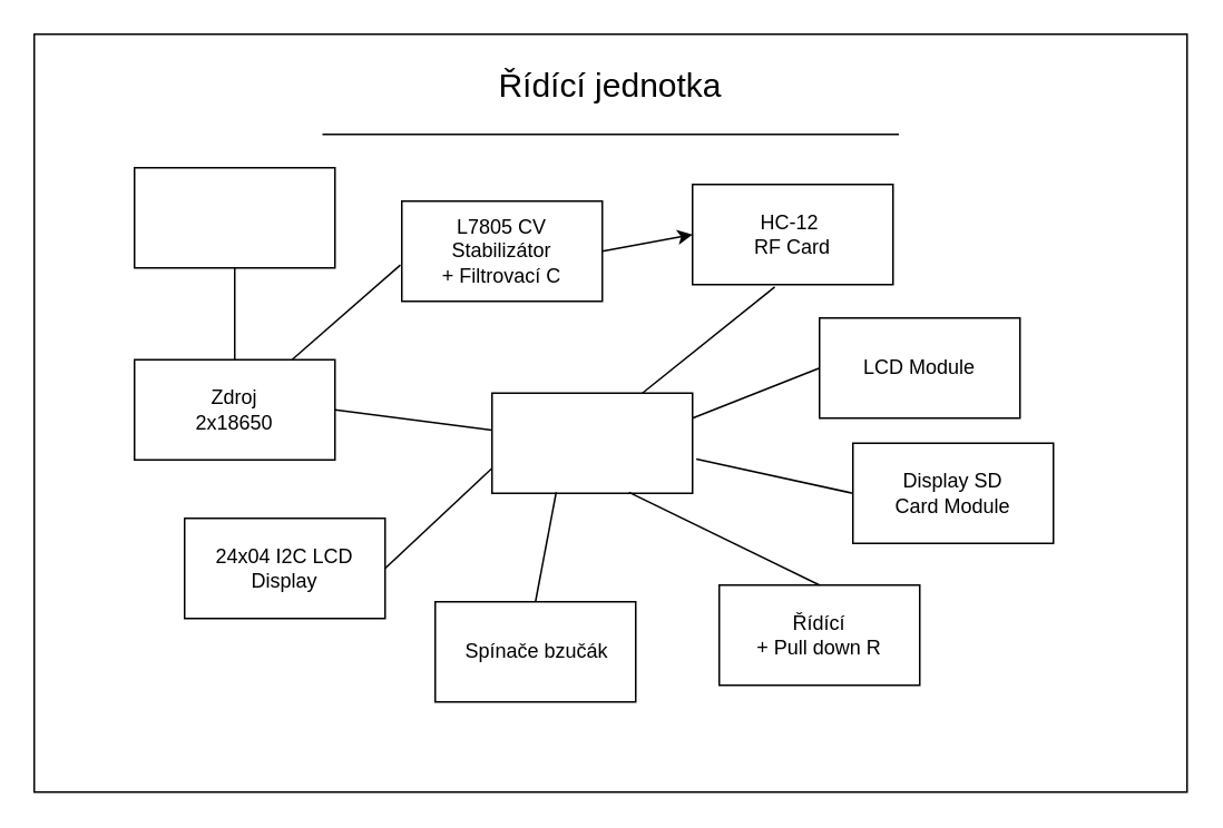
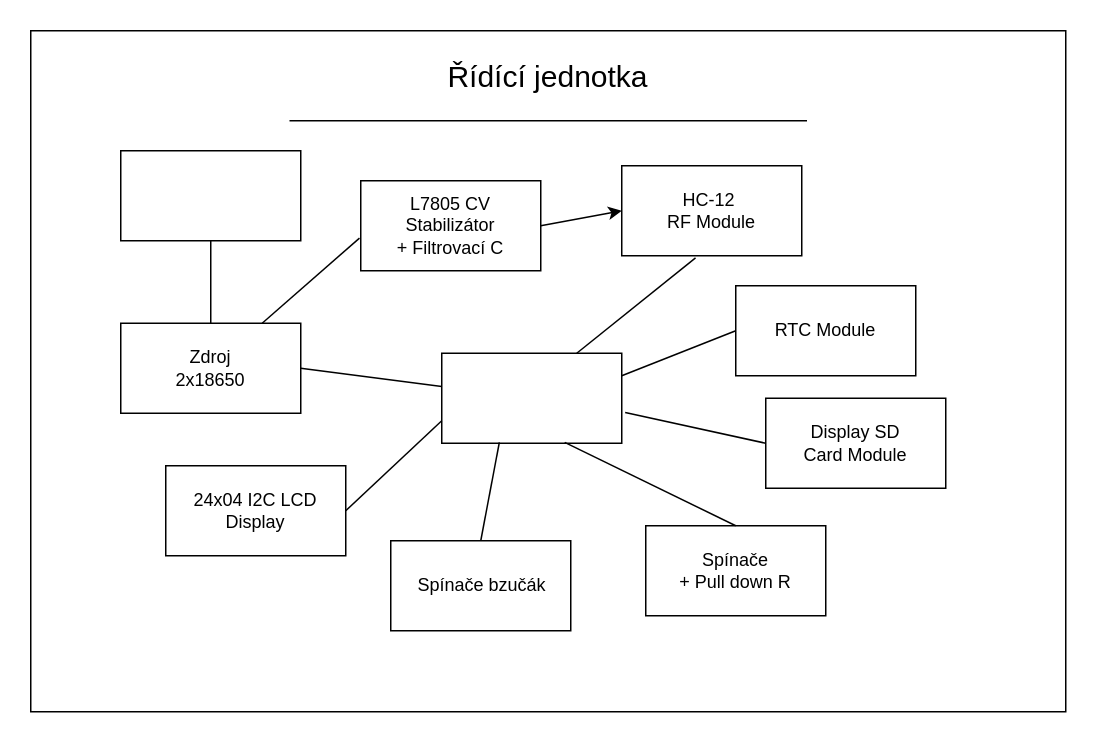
  <mxCell id="0" />
  <mxCell id="1" parent="0" />
  <mxCell id="2" value="" style="rounded=0;whiteSpace=wrap;html=1;" vertex="1" parent="1"><mxGeometry x="20" y="20" width="690" height="454" as="geometry" /></mxCell>
  <mxCell id="3" value="" style="rounded=0;whiteSpace=wrap;html=1;" vertex="1" parent="1"><mxGeometry x="294" y="235" width="120" height="60" as="geometry" /></mxCell>
  <mxCell id="4" value="" style="rounded=0;whiteSpace=wrap;html=1;" vertex="1" parent="1"><mxGeometry x="110" y="310" width="120" height="60" as="geometry" /></mxCell>
  <mxCell id="5" value="24x04 I2C LCD Display" style="text;html=1;strokeColor=none;fillColor=none;align=center;verticalAlign=middle;whiteSpace=wrap;rounded=0;" vertex="1" parent="1"><mxGeometry x="110" y="315" width="120" height="50" as="geometry" /></mxCell>
  <mxCell id="6" value="" style="rounded=0;whiteSpace=wrap;html=1;" vertex="1" parent="1"><mxGeometry x="414" y="110" width="120" height="60" as="geometry" /></mxCell>
- <mxCell id="7" value="HC-12&amp;nbsp;&lt;br&gt;RF Card" style="text;html=1;strokeColor=none;fillColor=none;align=center;verticalAlign=middle;whiteSpace=wrap;rounded=0;" vertex="1" parent="1"><mxGeometry x="414" y="110" width="120" height="60" as="geometry" /></mxCell>
+ <mxCell id="7" value="HC-12&amp;nbsp;&lt;br&gt;RF Module" style="text;html=1;strokeColor=none;fillColor=none;align=center;verticalAlign=middle;whiteSpace=wrap;rounded=0;" vertex="1" parent="1"><mxGeometry x="414" y="110" width="120" height="60" as="geometry" /></mxCell>
  <mxCell id="8" value="" style="rounded=0;whiteSpace=wrap;html=1;" vertex="1" parent="1"><mxGeometry x="490" y="190" width="120" height="60" as="geometry" /></mxCell>
- <mxCell id="9" value="LCD Module" style="text;html=1;strokeColor=none;fillColor=none;align=center;verticalAlign=middle;whiteSpace=wrap;rounded=0;" vertex="1" parent="1"><mxGeometry x="490" y="190" width="120" height="60" as="geometry" /></mxCell>
+ <mxCell id="9" value="RTC Module" style="text;html=1;strokeColor=none;fillColor=none;align=center;verticalAlign=middle;whiteSpace=wrap;rounded=0;" vertex="1" parent="1"><mxGeometry x="490" y="190" width="120" height="60" as="geometry" /></mxCell>
  <mxCell id="10" value="" style="rounded=0;whiteSpace=wrap;html=1;" vertex="1" parent="1"><mxGeometry x="510" y="265" width="120" height="60" as="geometry" /></mxCell>
  <mxCell id="11" value="Display SD &lt;br&gt;Card Module" style="text;html=1;strokeColor=none;fillColor=none;align=center;verticalAlign=middle;whiteSpace=wrap;rounded=0;" vertex="1" parent="1"><mxGeometry x="510" y="270" width="120" height="50" as="geometry" /></mxCell>
  <mxCell id="12" value="" style="rounded=0;whiteSpace=wrap;html=1;" vertex="1" parent="1"><mxGeometry x="240" y="120" width="120" height="60" as="geometry" /></mxCell>
  <mxCell id="13" value="L7805 CV&lt;br&gt;Stabilizátor &lt;br&gt;+ Filtrovací C" style="text;html=1;strokeColor=none;fillColor=none;align=center;verticalAlign=middle;whiteSpace=wrap;rounded=0;" vertex="1" parent="1"><mxGeometry x="240" y="120" width="120" height="60" as="geometry" /></mxCell>
  <mxCell id="14" value="" style="rounded=0;whiteSpace=wrap;html=1;" vertex="1" parent="1"><mxGeometry x="80" y="215" width="120" height="60" as="geometry" /></mxCell>
  <mxCell id="15" value="Zdroj&lt;br&gt;2x18650" style="text;html=1;strokeColor=none;fillColor=none;align=center;verticalAlign=middle;whiteSpace=wrap;rounded=0;" vertex="1" parent="1"><mxGeometry x="80" y="220" width="120" height="50" as="geometry" /></mxCell>
  <mxCell id="16" value="" style="rounded=0;whiteSpace=wrap;html=1;" vertex="1" parent="1"><mxGeometry x="260" y="360" width="120" height="60" as="geometry" /></mxCell>
  <mxCell id="17" value="" style="rounded=0;whiteSpace=wrap;html=1;" vertex="1" parent="1"><mxGeometry x="430" y="350" width="120" height="60" as="geometry" /></mxCell>
- <mxCell id="18" value="Řídící&lt;br&gt;+ Pull down R" style="text;html=1;strokeColor=none;fillColor=none;align=center;verticalAlign=middle;whiteSpace=wrap;rounded=0;" vertex="1" parent="1"><mxGeometry x="430" y="350" width="120" height="60" as="geometry" /></mxCell>
+ <mxCell id="18" value="Spínače&lt;br&gt;+ Pull down R" style="text;html=1;strokeColor=none;fillColor=none;align=center;verticalAlign=middle;whiteSpace=wrap;rounded=0;" vertex="1" parent="1"><mxGeometry x="430" y="350" width="120" height="60" as="geometry" /></mxCell>
  <mxCell id="19" value="Spínače bzučák" style="text;html=1;strokeColor=none;fillColor=none;align=center;verticalAlign=middle;whiteSpace=wrap;rounded=0;" vertex="1" parent="1"><mxGeometry x="266" y="370" width="110" height="40" as="geometry" /></mxCell>
  <mxCell id="20" value="" style="rounded=0;whiteSpace=wrap;html=1;" vertex="1" parent="1"><mxGeometry x="80" y="100" width="120" height="60" as="geometry" /></mxCell>
  <mxCell id="21" value="" style="endArrow=none;html=1;entryX=0.41;entryY=1.023;entryDx=0;entryDy=0;entryPerimeter=0;exitX=0.75;exitY=0;exitDx=0;exitDy=0;" edge="1" parent="1" source="3" target="7"><mxGeometry width="50" height="50" relative="1" as="geometry"><mxPoint x="360" y="230" as="sourcePoint" /><mxPoint x="430" y="180" as="targetPoint" /></mxGeometry></mxCell>
  <mxCell id="22" value="" style="endArrow=none;html=1;entryX=0;entryY=0.5;entryDx=0;entryDy=0;exitX=1;exitY=0.25;exitDx=0;exitDy=0;" edge="1" parent="1" source="3" target="9"><mxGeometry width="50" height="50" relative="1" as="geometry"><mxPoint x="430" y="270" as="sourcePoint" /><mxPoint x="480" y="220" as="targetPoint" /></mxGeometry></mxCell>
  <mxCell id="23" value="" style="endArrow=none;html=1;exitX=1.019;exitY=0.659;exitDx=0;exitDy=0;exitPerimeter=0;entryX=0;entryY=0.5;entryDx=0;entryDy=0;" edge="1" parent="1" source="3" target="11"><mxGeometry width="50" height="50" relative="1" as="geometry"><mxPoint x="450" y="320" as="sourcePoint" /><mxPoint x="500" y="270" as="targetPoint" /></mxGeometry></mxCell>
  <mxCell id="24" value="" style="endArrow=none;html=1;entryX=0.5;entryY=1;entryDx=0;entryDy=0;exitX=0.5;exitY=0;exitDx=0;exitDy=0;" edge="1" parent="1" source="14" target="20"><mxGeometry width="50" height="50" relative="1" as="geometry"><mxPoint x="210" y="250" as="sourcePoint" /><mxPoint x="260" y="200" as="targetPoint" /></mxGeometry></mxCell>
  <mxCell id="25" value="" style="endArrow=none;html=1;exitX=1;exitY=0.5;exitDx=0;exitDy=0;" edge="1" parent="1" source="15" target="3"><mxGeometry width="50" height="50" relative="1" as="geometry"><mxPoint x="230" y="280" as="sourcePoint" /><mxPoint x="280" y="230" as="targetPoint" /></mxGeometry></mxCell>
  <mxCell id="26" value="" style="endArrow=none;html=1;entryX=-0.007;entryY=0.637;entryDx=0;entryDy=0;entryPerimeter=0;" edge="1" parent="1" source="14" target="13"><mxGeometry width="50" height="50" relative="1" as="geometry"><mxPoint x="250" y="220" as="sourcePoint" /><mxPoint x="270" y="170" as="targetPoint" /></mxGeometry></mxCell>
  <mxCell id="27" value="" style="endArrow=classic;html=1;exitX=1;exitY=0.5;exitDx=0;exitDy=0;entryX=0;entryY=0.5;entryDx=0;entryDy=0;" edge="1" parent="1" source="13" target="7"><mxGeometry width="50" height="50" relative="1" as="geometry"><mxPoint x="400" y="190" as="sourcePoint" /><mxPoint x="450" y="140" as="targetPoint" /></mxGeometry></mxCell>
  <mxCell id="28" value="" style="endArrow=none;html=1;entryX=0;entryY=0.75;entryDx=0;entryDy=0;exitX=1;exitY=0.5;exitDx=0;exitDy=0;" edge="1" parent="1" source="5" target="3"><mxGeometry width="50" height="50" relative="1" as="geometry"><mxPoint x="250" y="350" as="sourcePoint" /><mxPoint x="300" y="300" as="targetPoint" /></mxGeometry></mxCell>
  <mxCell id="29" value="" style="endArrow=none;html=1;entryX=0.32;entryY=0.99;entryDx=0;entryDy=0;entryPerimeter=0;exitX=0.5;exitY=0;exitDx=0;exitDy=0;" edge="1" parent="1" source="16" target="3"><mxGeometry width="50" height="50" relative="1" as="geometry"><mxPoint x="320" y="360" as="sourcePoint" /><mxPoint x="370" y="310" as="targetPoint" /></mxGeometry></mxCell>
  <mxCell id="30" value="" style="endArrow=none;html=1;entryX=0.683;entryY=0.99;entryDx=0;entryDy=0;entryPerimeter=0;exitX=0.5;exitY=0;exitDx=0;exitDy=0;" edge="1" parent="1" source="18" target="3"><mxGeometry width="50" height="50" relative="1" as="geometry"><mxPoint x="380" y="350" as="sourcePoint" /><mxPoint x="430" y="300" as="targetPoint" /></mxGeometry></mxCell>
  <mxCell id="31" value="&lt;font style=&quot;font-size: 20px&quot;&gt;Řídící jednotka&lt;/font&gt;" style="text;html=1;strokeColor=none;fillColor=none;align=center;verticalAlign=middle;whiteSpace=wrap;rounded=0;" vertex="1" parent="1"><mxGeometry x="20" y="20" width="690" height="60" as="geometry" /></mxCell>
  <mxCell id="32" value="" style="endArrow=none;html=1;entryX=0.75;entryY=1;entryDx=0;entryDy=0;exitX=0.25;exitY=1;exitDx=0;exitDy=0;" edge="1" parent="1" source="31" target="31"><mxGeometry width="50" height="50" relative="1" as="geometry"><mxPoint x="170" y="90" as="sourcePoint" /><mxPoint x="220" y="40" as="targetPoint" /></mxGeometry></mxCell>
